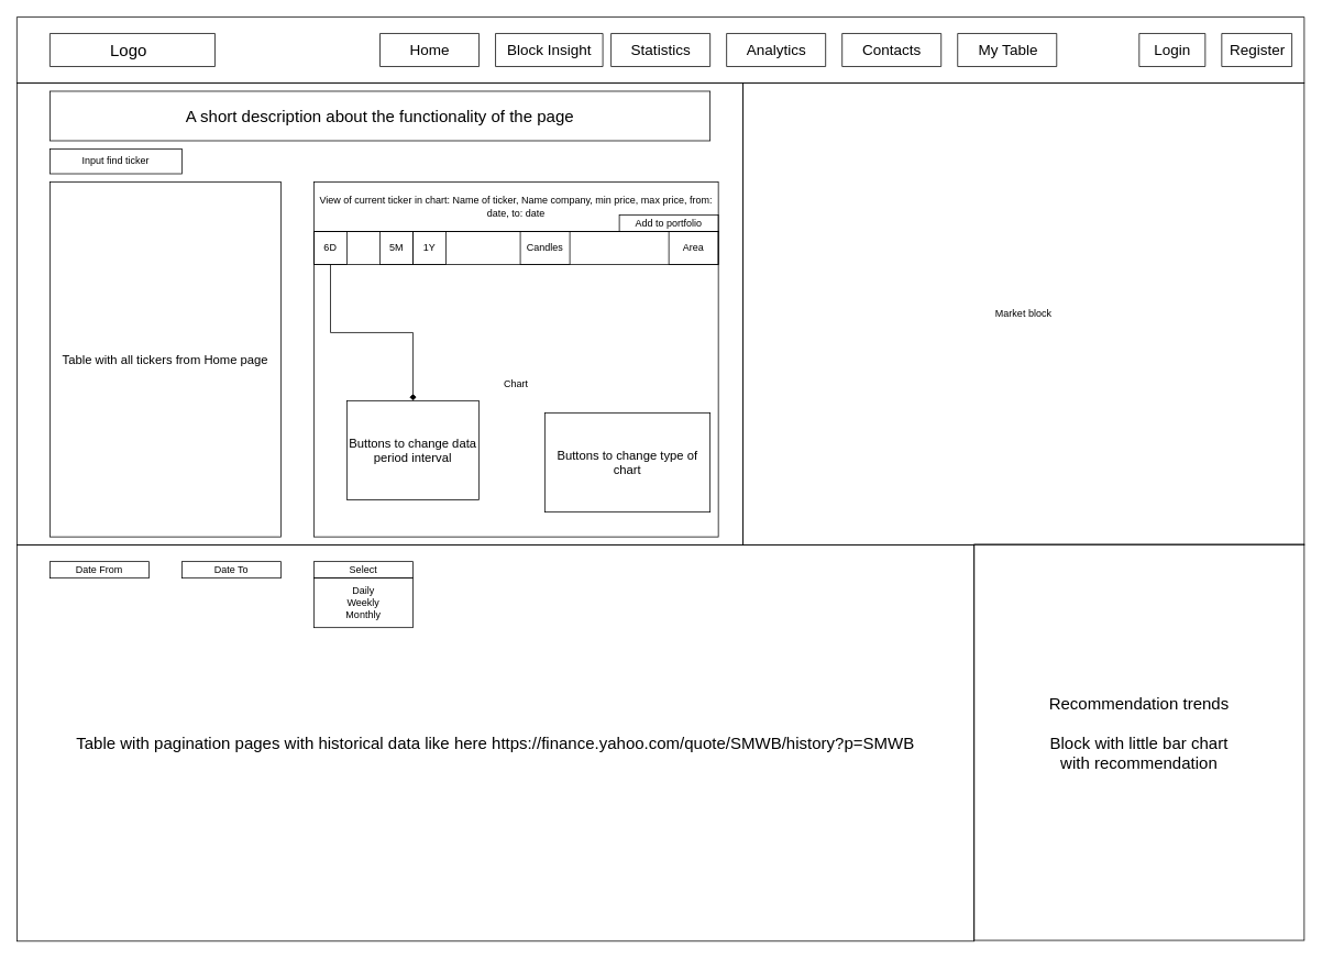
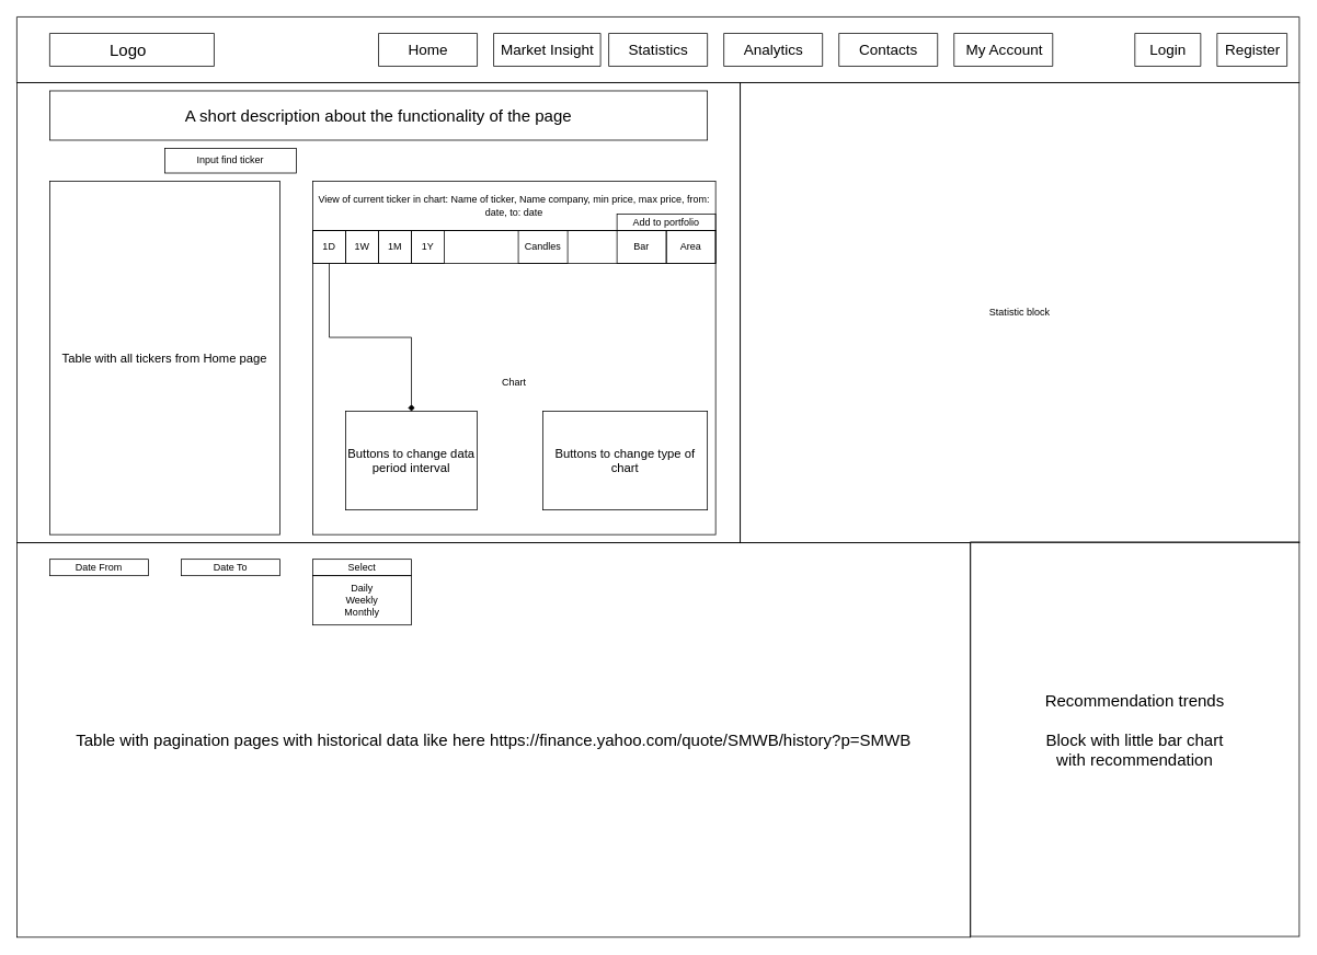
  <mxCell id="0" />
  <mxCell id="1" parent="0" />
  <mxCell id="2" value="" style="swimlane;startSize=0;labelBackgroundColor=none;" parent="1" vertex="1"><mxGeometry x="20" width="1560" height="80" as="geometry" y="20" /></mxCell>
  <mxCell id="3" value="" style="swimlane;startSize=0;labelBackgroundColor=none;" parent="2" vertex="1"><mxGeometry x="40" y="20" width="200" height="40" as="geometry"><mxRectangle x="40" y="20" width="50" height="40" as="alternateBounds" /></mxGeometry></mxCell>
  <mxCell id="4" value="Logo" style="text;html=1;align=center;verticalAlign=middle;resizable=0;points=[];autosize=1;strokeColor=none;fillColor=none;fontSize=20;labelBackgroundColor=none;" parent="3" vertex="1"><mxGeometry x="60" width="70" height="40" as="geometry" /></mxCell>
  <mxCell id="5" value="" style="swimlane;startSize=0;labelBackgroundColor=none;" parent="2" vertex="1"><mxGeometry x="1460" y="20" width="85" height="40" as="geometry" /></mxCell>
  <mxCell id="6" value="Register" style="text;html=1;align=center;verticalAlign=middle;resizable=0;points=[];autosize=1;strokeColor=none;fillColor=none;fontSize=18;labelBackgroundColor=none;" parent="5" vertex="1"><mxGeometry x="-2.5" width="90" height="40" as="geometry" /></mxCell>
  <mxCell id="7" value="" style="swimlane;startSize=0;labelBackgroundColor=none;" parent="2" vertex="1"><mxGeometry x="1360" y="20" width="80" height="40" as="geometry" /></mxCell>
  <mxCell id="8" value="Login" style="text;html=1;align=center;verticalAlign=middle;resizable=0;points=[];autosize=1;strokeColor=none;fillColor=none;fontSize=18;labelBackgroundColor=none;" parent="7" vertex="1"><mxGeometry x="5" width="70" height="40" as="geometry" /></mxCell>
  <mxCell id="9" value="" style="swimlane;startSize=0;labelBackgroundColor=none;" parent="2" vertex="1"><mxGeometry x="440" y="20" width="120" height="40" as="geometry" /></mxCell>
  <mxCell id="10" value="Home" style="text;html=1;align=center;verticalAlign=middle;resizable=0;points=[];autosize=1;strokeColor=none;fillColor=none;fontSize=18;labelBackgroundColor=none;" parent="9" vertex="1"><mxGeometry x="25" width="70" height="40" as="geometry" /></mxCell>
  <mxCell id="11" value="" style="swimlane;startSize=0;labelBackgroundColor=none;" parent="2" vertex="1"><mxGeometry x="580" y="20" width="130" height="40" as="geometry" /></mxCell>
- <mxCell id="12" value="&lt;font style=&quot;font-size: 18px;&quot;&gt;Block Insight&lt;/font&gt;" style="text;html=1;align=center;verticalAlign=middle;resizable=0;points=[];autosize=1;strokeColor=none;fillColor=none;" parent="11" vertex="1"><mxGeometry x="-5" width="140" height="40" as="geometry" /></mxCell>
+ <mxCell id="12" value="&lt;font style=&quot;font-size: 18px;&quot;&gt;Market Insight&lt;/font&gt;" style="text;html=1;align=center;verticalAlign=middle;resizable=0;points=[];autosize=1;strokeColor=none;fillColor=none;" parent="11" vertex="1"><mxGeometry x="-5" width="140" height="40" as="geometry" /></mxCell>
  <mxCell id="13" value="" style="swimlane;startSize=0;labelBackgroundColor=none;" parent="2" vertex="1"><mxGeometry x="720" y="20" width="120" height="40" as="geometry" /></mxCell>
  <mxCell id="14" value="&lt;font style=&quot;font-size: 18px;&quot;&gt;Statistics&lt;/font&gt;" style="text;html=1;align=center;verticalAlign=middle;resizable=0;points=[];autosize=1;strokeColor=none;fillColor=none;" parent="13" vertex="1"><mxGeometry x="10" width="100" height="40" as="geometry" /></mxCell>
  <mxCell id="15" value="" style="swimlane;startSize=0;labelBackgroundColor=none;" parent="2" vertex="1"><mxGeometry x="860" y="20" width="120" height="40" as="geometry" /></mxCell>
  <mxCell id="16" value="&lt;font style=&quot;font-size: 18px;&quot;&gt;Analytics&lt;/font&gt;" style="text;html=1;align=center;verticalAlign=middle;resizable=0;points=[];autosize=1;strokeColor=none;fillColor=none;" parent="15" vertex="1"><mxGeometry x="10" width="100" height="40" as="geometry" /></mxCell>
  <mxCell id="17" value="" style="swimlane;startSize=0;labelBackgroundColor=none;" parent="2" vertex="1"><mxGeometry x="1000" y="20" width="120" height="40" as="geometry" /></mxCell>
  <mxCell id="18" value="Contacts" style="text;html=1;align=center;verticalAlign=middle;resizable=0;points=[];autosize=1;strokeColor=none;fillColor=none;fontSize=18;labelBackgroundColor=none;" parent="17" vertex="1"><mxGeometry x="15" width="90" height="40" as="geometry" /></mxCell>
  <mxCell id="19" value="" style="swimlane;startSize=0;labelBackgroundColor=none;" parent="2" vertex="1"><mxGeometry x="1140" y="20" width="120" height="40" as="geometry" /></mxCell>
- <mxCell id="20" value="&lt;font style=&quot;font-size: 18px;&quot;&gt;My Table&lt;/font&gt;" style="text;html=1;align=center;verticalAlign=middle;resizable=0;points=[];autosize=1;strokeColor=none;fillColor=none;labelBackgroundColor=none;" parent="19" vertex="1"><mxGeometry x="1" width="120" height="40" as="geometry" /></mxCell>
+ <mxCell id="20" value="&lt;font style=&quot;font-size: 18px;&quot;&gt;My Account&lt;/font&gt;" style="text;html=1;align=center;verticalAlign=middle;resizable=0;points=[];autosize=1;strokeColor=none;fillColor=none;labelBackgroundColor=none;" parent="19" vertex="1"><mxGeometry x="1" width="120" height="40" as="geometry" /></mxCell>
  <mxCell id="21" value="" style="rounded=0;whiteSpace=wrap;html=1;fillColor=none;strokeColor=default;" parent="1" vertex="1"><mxGeometry x="20" y="100" width="880" height="560" as="geometry" /></mxCell>
  <mxCell id="22" value="Date From" style="rounded=0;whiteSpace=wrap;html=1;fillColor=none;" parent="1" vertex="1"><mxGeometry x="60" y="680" width="120" height="20" as="geometry" /></mxCell>
  <mxCell id="23" value="Date To" style="rounded=0;whiteSpace=wrap;html=1;fillColor=none;" parent="1" vertex="1"><mxGeometry x="220" y="680" width="120" height="20" as="geometry" /></mxCell>
  <mxCell id="24" value="Select" style="rounded=0;whiteSpace=wrap;html=1;fillColor=none;" parent="1" vertex="1"><mxGeometry x="380" y="680" width="120" height="20" as="geometry" /></mxCell>
  <mxCell id="25" value="Daily&lt;br&gt;Weekly&lt;br&gt;Monthly" style="rounded=0;whiteSpace=wrap;html=1;fillColor=none;" parent="1" vertex="1"><mxGeometry x="380" y="700" width="120" height="60" as="geometry" /></mxCell>
  <mxCell id="26" value="Add to portfolio" style="rounded=0;whiteSpace=wrap;html=1;fillColor=none;" parent="1" vertex="1"><mxGeometry x="750" y="260" width="120" height="20" as="geometry" /></mxCell>
  <mxCell id="27" value="Chart" style="rounded=0;whiteSpace=wrap;html=1;fillColor=none;" parent="1" vertex="1"><mxGeometry x="380" y="280" width="490" height="370" as="geometry" /></mxCell>
- <mxCell id="28" value="Market block" style="rounded=0;whiteSpace=wrap;html=1;fillColor=none;" parent="1" vertex="1"><mxGeometry x="900" y="100" width="680" height="560" as="geometry" /></mxCell>
+ <mxCell id="28" value="Statistic block" style="rounded=0;whiteSpace=wrap;html=1;fillColor=none;" parent="1" vertex="1"><mxGeometry x="900" y="100" width="680" height="560" as="geometry" /></mxCell>
  <mxCell id="29" value="View of current ticker in chart: Name of ticker, Name company, min price, max price, from: date, to: date" style="rounded=0;whiteSpace=wrap;html=1;fillColor=none;" parent="1" vertex="1"><mxGeometry x="380" y="220" width="490" height="60" as="geometry" /></mxCell>
  <mxCell id="30" value="&lt;font style=&quot;font-size: 20px;&quot;&gt;Table with pagination pages with historical data like here&amp;nbsp;https://finance.yahoo.com/quote/SMWB/history?p=SMWB&lt;/font&gt;" style="rounded=0;whiteSpace=wrap;html=1;fillColor=none;" parent="1" vertex="1"><mxGeometry x="20" y="660" width="1160" height="480" as="geometry" /></mxCell>
  <mxCell id="31" value="&lt;font style=&quot;font-size: 15px;&quot;&gt;Table with all tickers from Home page&lt;/font&gt;" style="rounded=0;whiteSpace=wrap;html=1;fillColor=none;" parent="1" vertex="1"><mxGeometry x="60" y="220" width="280" height="430" as="geometry" /></mxCell>
- <mxCell id="32" value="Input find ticker" style="rounded=0;whiteSpace=wrap;html=1;fillColor=none;" parent="1" vertex="1"><mxGeometry x="60" y="180" width="160" height="30" as="geometry" /></mxCell>
+ <mxCell id="32" value="Input find ticker" style="rounded=0;whiteSpace=wrap;html=1;fillColor=none;" parent="1" vertex="1"><mxGeometry x="200" y="180" width="160" height="30" as="geometry" /></mxCell>
  <mxCell id="33" value="&lt;font style=&quot;font-size: 20px;&quot;&gt;Recommendation trends&lt;br&gt;&lt;br&gt;Block with little bar chart&lt;br&gt;with recommendation&lt;br&gt;&lt;br&gt;&lt;/font&gt;" style="rounded=0;whiteSpace=wrap;html=1;fillColor=none;" parent="1" vertex="1"><mxGeometry x="1180" y="659" width="400" height="480" as="geometry" /></mxCell>
  <mxCell id="34" value="&lt;font style=&quot;font-size: 20px;&quot;&gt;A short description about the functionality of the page&lt;/font&gt;" style="rounded=0;whiteSpace=wrap;html=1;fillColor=none;" vertex="1" parent="1"><mxGeometry x="60" y="110" width="800" height="60" as="geometry" /></mxCell>
  <mxCell id="35" value="" style="rounded=0;whiteSpace=wrap;html=1;fillColor=none;" vertex="1" parent="1"><mxGeometry x="380" y="280" width="490" height="40" as="geometry" /></mxCell>
  <mxCell id="36" style="edgeStyle=orthogonalEdgeStyle;rounded=0;orthogonalLoop=1;jettySize=auto;html=1;endArrow=diamond;" edge="1" parent="1" source="37" target="44"><mxGeometry relative="1" as="geometry" /></mxCell>
- <mxCell id="37" value="6D" style="rounded=0;whiteSpace=wrap;html=1;fillColor=none;" vertex="1" parent="1"><mxGeometry x="380" y="280" width="40" height="40" as="geometry" /></mxCell>
- <mxCell id="39" value="5M" style="rounded=0;whiteSpace=wrap;html=1;fillColor=none;" vertex="1" parent="1"><mxGeometry x="460" y="280" width="40" height="40" as="geometry" /></mxCell>
+ <mxCell id="37" value="1D" style="rounded=0;whiteSpace=wrap;html=1;fillColor=none;" vertex="1" parent="1"><mxGeometry x="380" y="280" width="40" height="40" as="geometry" /></mxCell>
+ <mxCell id="38" value="1W" style="rounded=0;whiteSpace=wrap;html=1;fillColor=none;" vertex="1" parent="1"><mxGeometry x="420" y="280" width="40" height="40" as="geometry" /></mxCell>
+ <mxCell id="39" value="1M" style="rounded=0;whiteSpace=wrap;html=1;fillColor=none;" vertex="1" parent="1"><mxGeometry x="460" y="280" width="40" height="40" as="geometry" /></mxCell>
  <mxCell id="40" value="1Y" style="rounded=0;whiteSpace=wrap;html=1;fillColor=none;" vertex="1" parent="1"><mxGeometry x="500" y="280" width="40" height="40" as="geometry" /></mxCell>
  <mxCell id="41" value="Candles" style="rounded=0;whiteSpace=wrap;html=1;fillColor=none;" vertex="1" parent="1"><mxGeometry x="630" y="280" width="60" height="40" as="geometry" /></mxCell>
+ <mxCell id="42" value="Bar" style="rounded=0;whiteSpace=wrap;html=1;fillColor=none;" vertex="1" parent="1"><mxGeometry x="750" y="280" width="60" height="40" as="geometry" /></mxCell>
  <mxCell id="43" value="Area" style="rounded=0;whiteSpace=wrap;html=1;fillColor=none;" vertex="1" parent="1"><mxGeometry x="810" y="280" width="60" height="40" as="geometry" /></mxCell>
- <mxCell id="44" value="&lt;font style=&quot;font-size: 15px;&quot;&gt;Buttons to change data period interval&lt;/font&gt;" style="rounded=0;whiteSpace=wrap;html=1;fillColor=none;" vertex="1" parent="1"><mxGeometry x="420" y="485" width="160" height="120" as="geometry" /></mxCell>
+ <mxCell id="44" value="&lt;font style=&quot;font-size: 15px;&quot;&gt;Buttons to change data period interval&lt;/font&gt;" style="rounded=0;whiteSpace=wrap;html=1;fillColor=none;" vertex="1" parent="1"><mxGeometry x="420" y="500" width="160" height="120" as="geometry" /></mxCell>
  <mxCell id="45" value="&lt;font style=&quot;font-size: 15px;&quot;&gt;Buttons to change type of chart&lt;/font&gt;" style="rounded=0;whiteSpace=wrap;html=1;fillColor=none;" vertex="1" parent="1"><mxGeometry x="660" y="500" width="200" height="120" as="geometry" /></mxCell>
